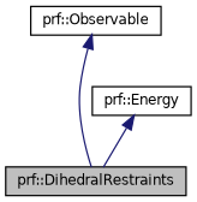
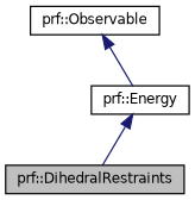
  digraph {
    node [color=black fontname=Helvetica fontsize=10 shape=record]
    edge [color=midnightblue dir=back fontname=Helvetica fontsize=10 labelfontname=Helvetica labelfontsize=10 style=solid]
    n1 [fillcolor=grey75 fontcolor=black height=0.2 label="prf::DihedralRestraints" style=filled width=0.4]
    n2 [height=0.2 label="prf::Energy" width=0.4]
    n3 [height=0.2 label="prf::Observable" width=0.4]
    n2 -> n1
-   n3 -> n1
+   n3 -> n2
  }
